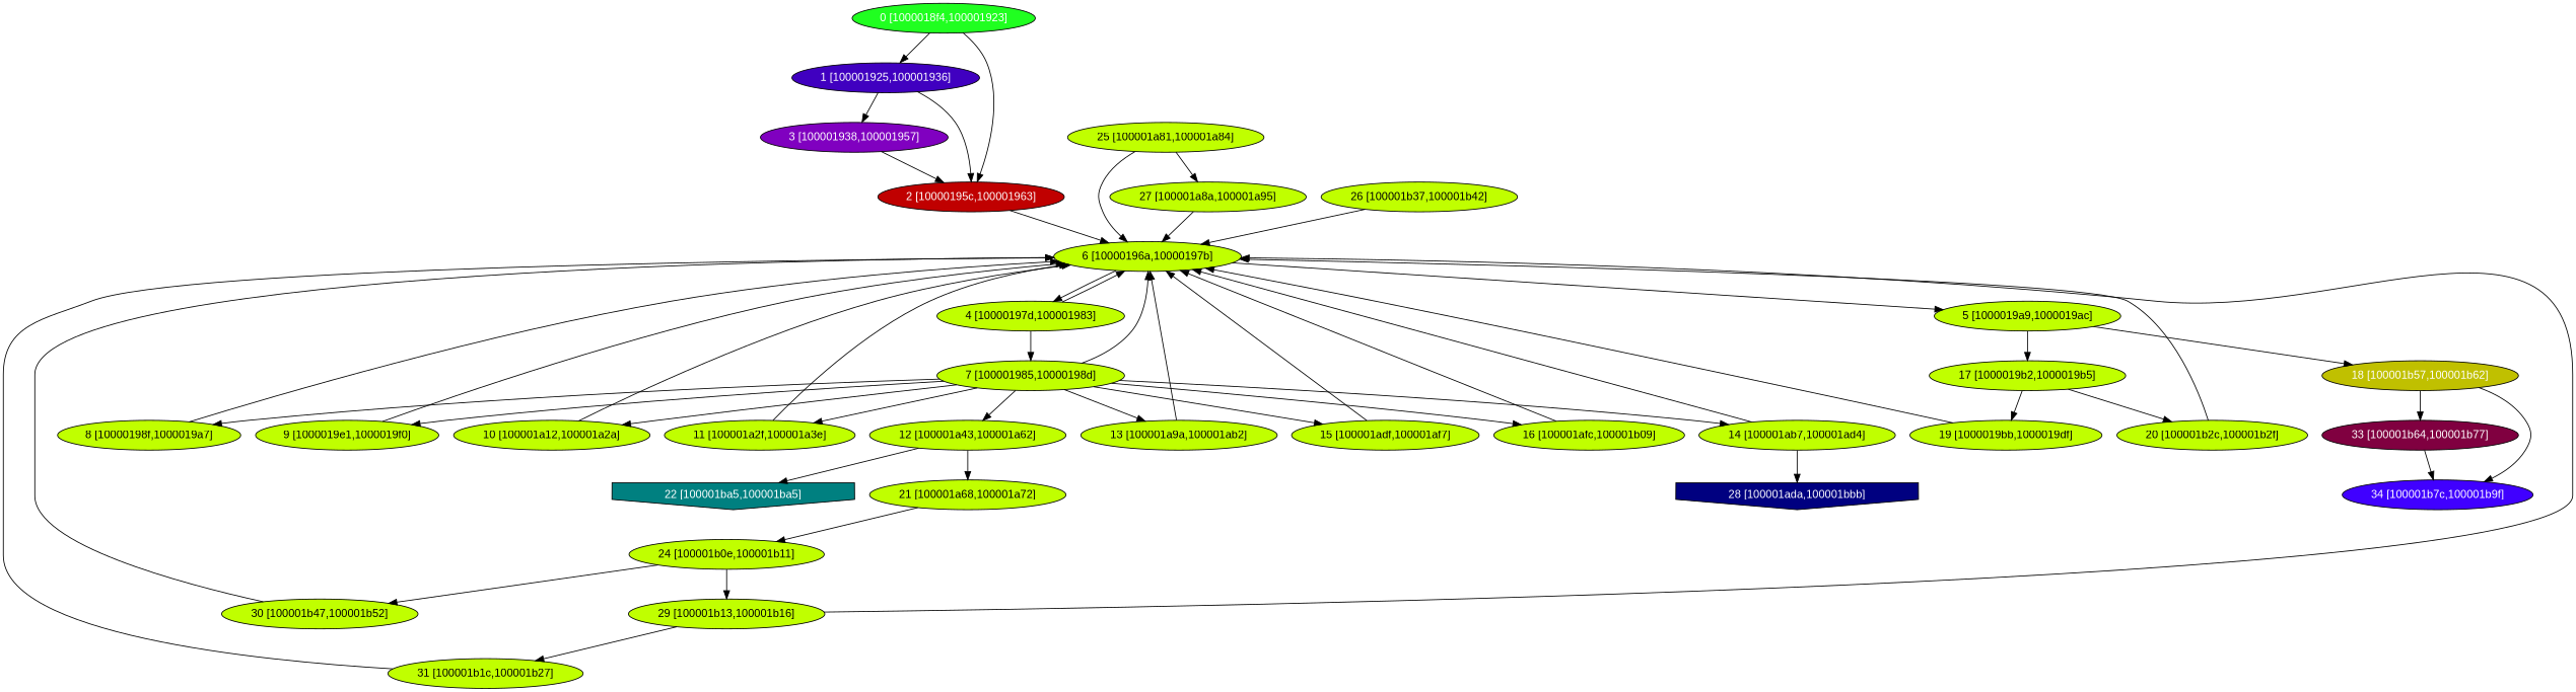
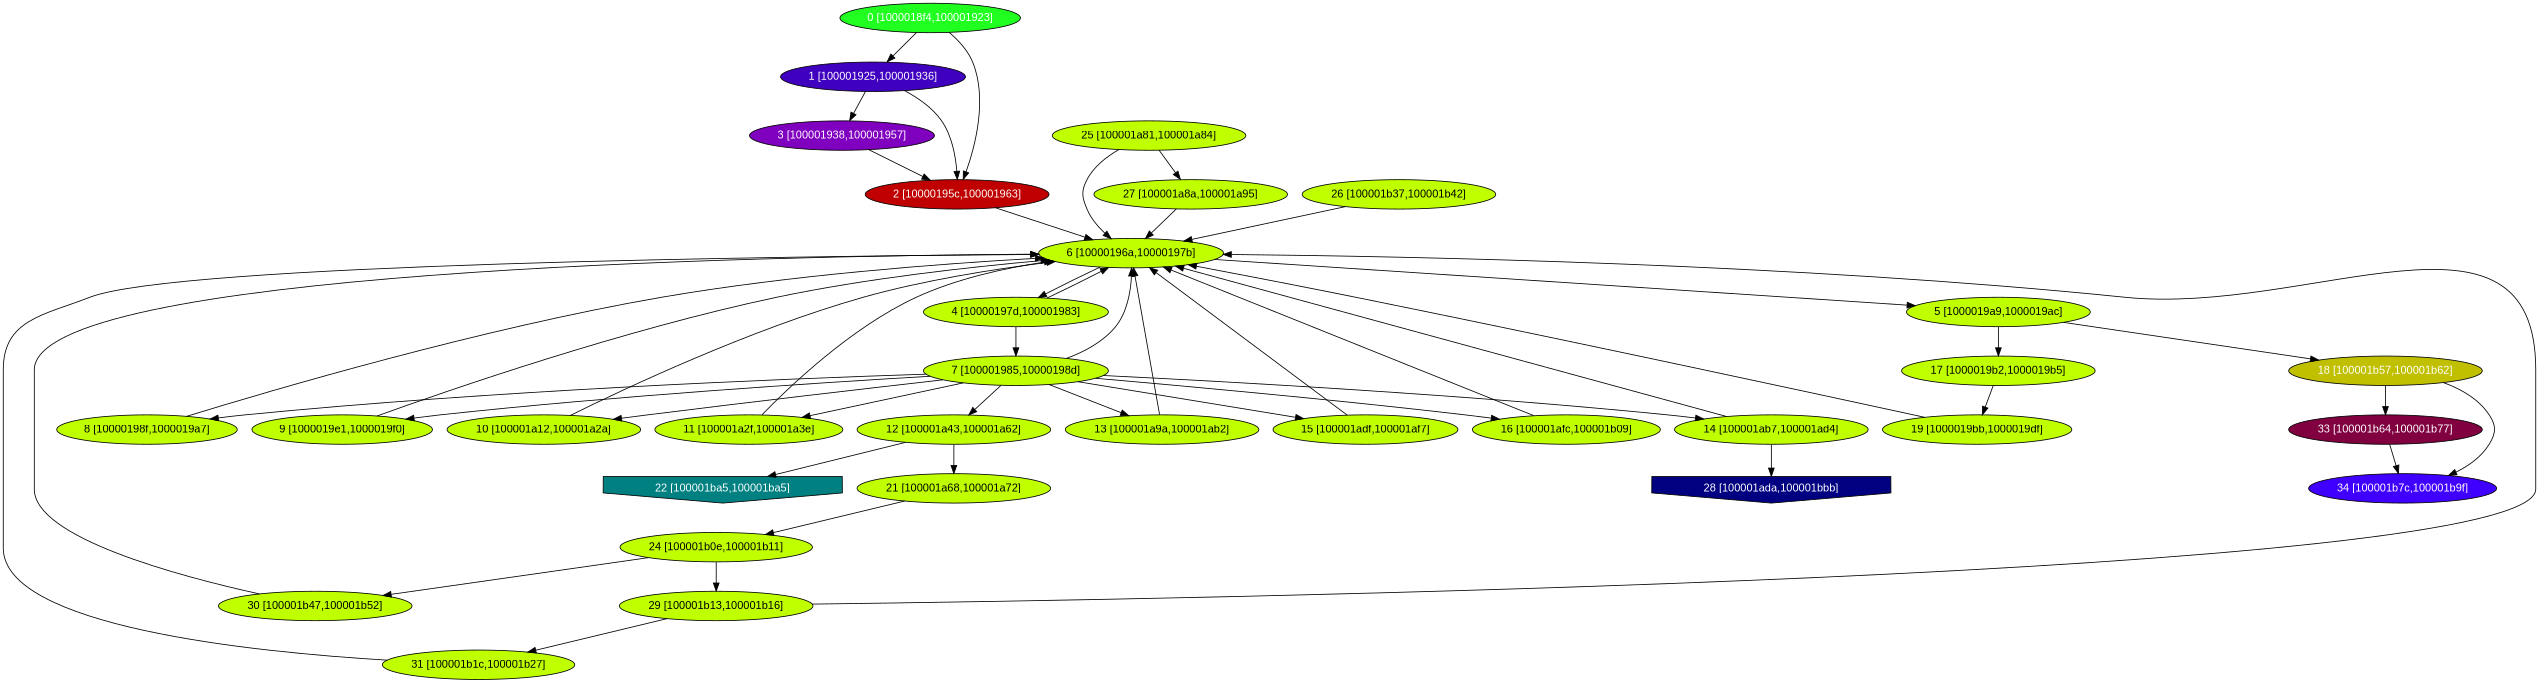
  digraph {
    fontname="Liberation Sans"
    node [fillcolor="#C0FF00" fontcolor="#000000" fontname="Liberation Sans" shape=oval style=filled]
    edge [fontname="Liberation Sans"]
    n1 [fillcolor="#20FF20" fontcolor="#ffffff" label="0 [1000018f4,100001923]"]
    n2 [fillcolor="#4000C0" fontcolor="#ffffff" label="1 [100001925,100001936]"]
    n3 [fillcolor="#C00000" fontcolor="#ffffff" label="2 [10000195c,100001963]"]
    n4 [fillcolor="#8000C0" fontcolor="#ffffff" label="3 [100001938,100001957]"]
    n5 [label="6 [10000196a,10000197b]"]
    n6 [label="4 [10000197d,100001983]"]
    n7 [label="5 [1000019a9,1000019ac]"]
    n8 [label="7 [100001985,10000198d]"]
    n9 [label="8 [10000198f,1000019a7]"]
    n10 [label="9 [1000019e1,1000019f0]"]
    n11 [label="10 [100001a12,100001a2a]"]
    n12 [label="11 [100001a2f,100001a3e]"]
    n13 [label="12 [100001a43,100001a62]"]
    n14 [label="13 [100001a9a,100001ab2]"]
    n15 [label="14 [100001ab7,100001ad4]"]
    n16 [label="15 [100001adf,100001af7]"]
    n17 [label="16 [100001afc,100001b09]"]
    n18 [label="17 [1000019b2,1000019b5]"]
    n19 [fillcolor="#C0C000" fontcolor="#ffffff" label="18 [100001b57,100001b62]"]
    n20 [label="19 [1000019bb,1000019df]"]
-   n21 [label="20 [100001b2c,100001b2f]"]
    n22 [fillcolor="#800040" fontcolor="#ffffff" label="33 [100001b64,100001b77]"]
    n23 [fillcolor="#4000FF" fontcolor="#ffffff" label="34 [100001b7c,100001b9f]"]
    n24 [label="21 [100001a68,100001a72]"]
    n25 [fillcolor="#008080" fontcolor="#ffffff" label="22 [100001ba5,100001ba5]" shape=invhouse]
    n26 [fillcolor="#000080" fontcolor="#ffffff" label="28 [100001ada,100001bbb]" shape=invhouse]
    n27 [label="24 [100001b0e,100001b11]"]
    n28 [label="29 [100001b13,100001b16]"]
    n29 [label="30 [100001b47,100001b52]"]
    n30 [label="25 [100001a81,100001a84]"]
    n31 [label="27 [100001a8a,100001a95]"]
    n32 [label="26 [100001b37,100001b42]"]
    n33 [label="31 [100001b1c,100001b27]"]
    n1 -> n2
    n1 -> n3
    n2 -> n3
    n2 -> n4
    n3 -> n5
    n4 -> n3
    n5 -> n6
    n5 -> n7
    n6 -> n5
    n6 -> n8
    n7 -> n18
    n7 -> n19
    n8 -> n5
    n8 -> n9
    n8 -> n10
    n8 -> n11
    n8 -> n12
    n8 -> n13
    n8 -> n14
    n8 -> n15
    n8 -> n16
    n8 -> n17
    n9 -> n5
    n10 -> n5
    n11 -> n5
    n12 -> n5
    n13 -> n24
    n13 -> n25
    n14 -> n5
    n15 -> n5
    n15 -> n26
    n16 -> n5
    n17 -> n5
    n18 -> n20
-   n18 -> n21
    n19 -> n22
    n19 -> n23
    n20 -> n5
-   n21 -> n5
    n22 -> n23
    n24 -> n27
    n27 -> n28
    n27 -> n29
    n28 -> n5
    n28 -> n33
    n29 -> n5
    n30 -> n5
    n30 -> n31
    n31 -> n5
    n32 -> n5
    n33 -> n5
  }
